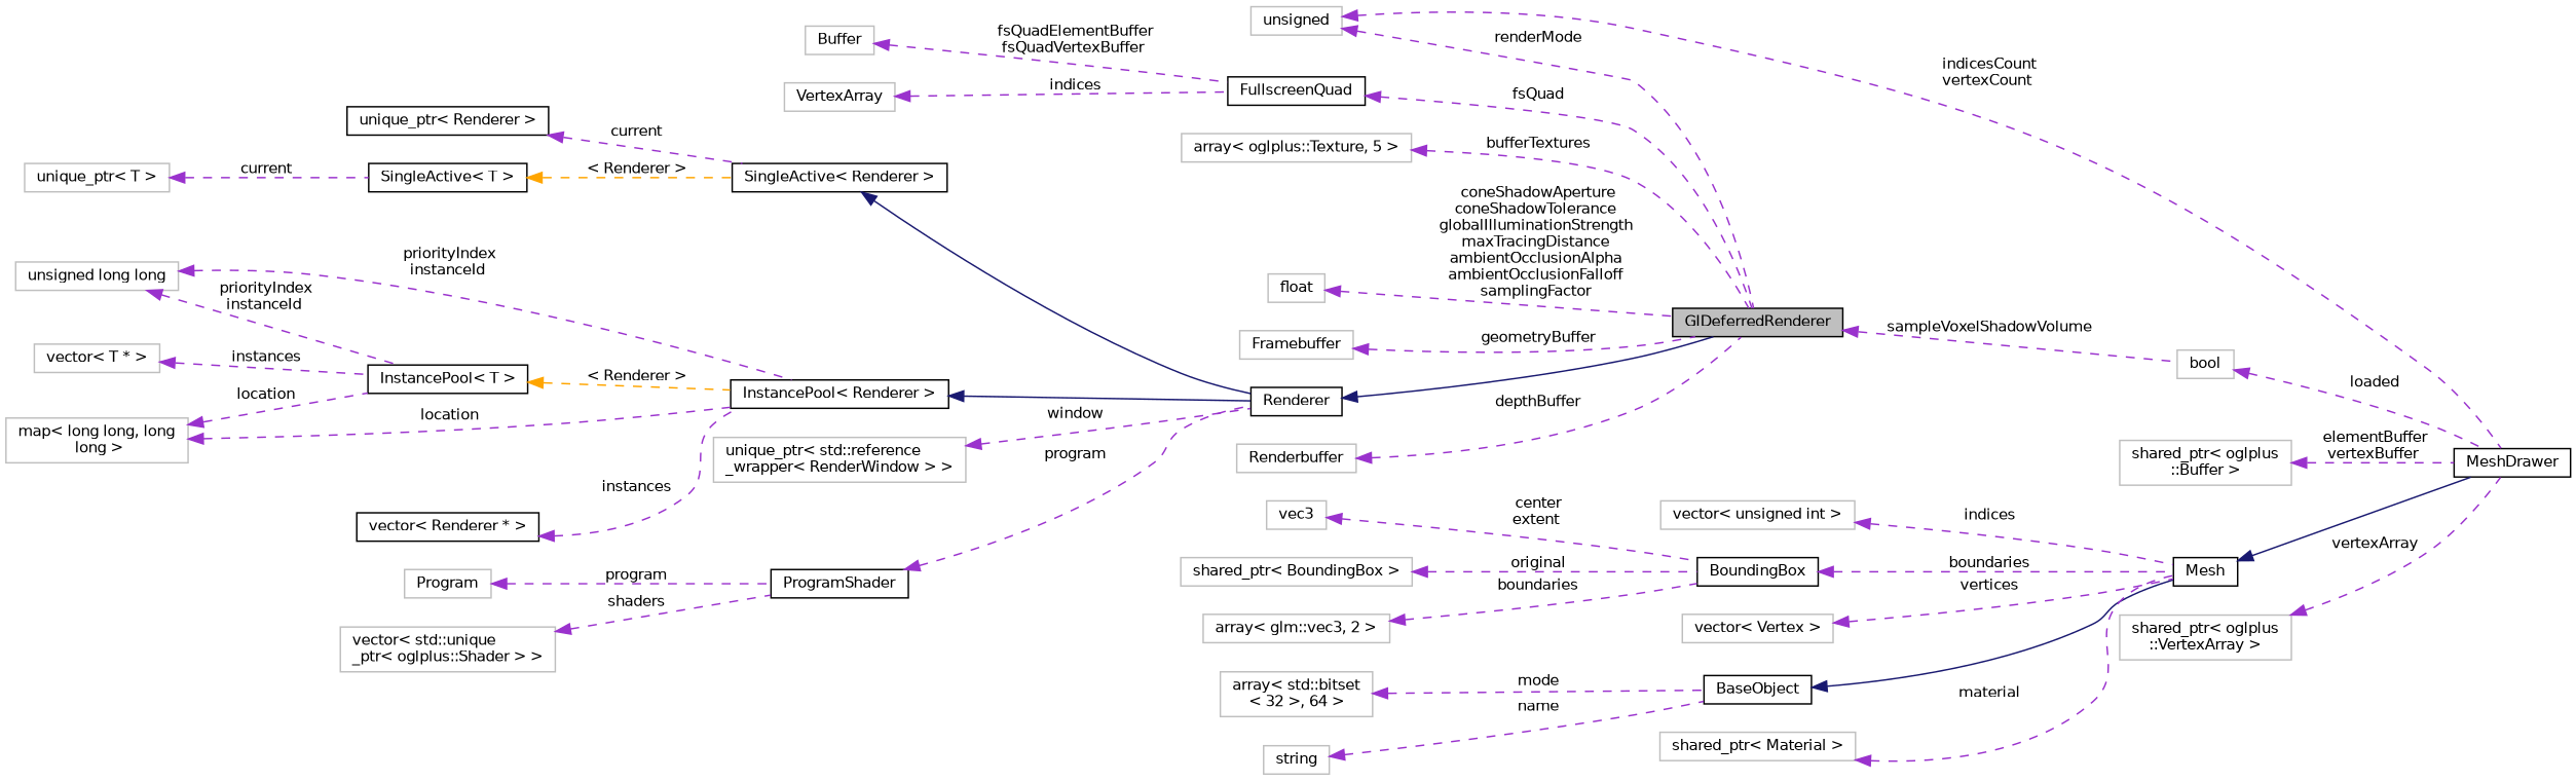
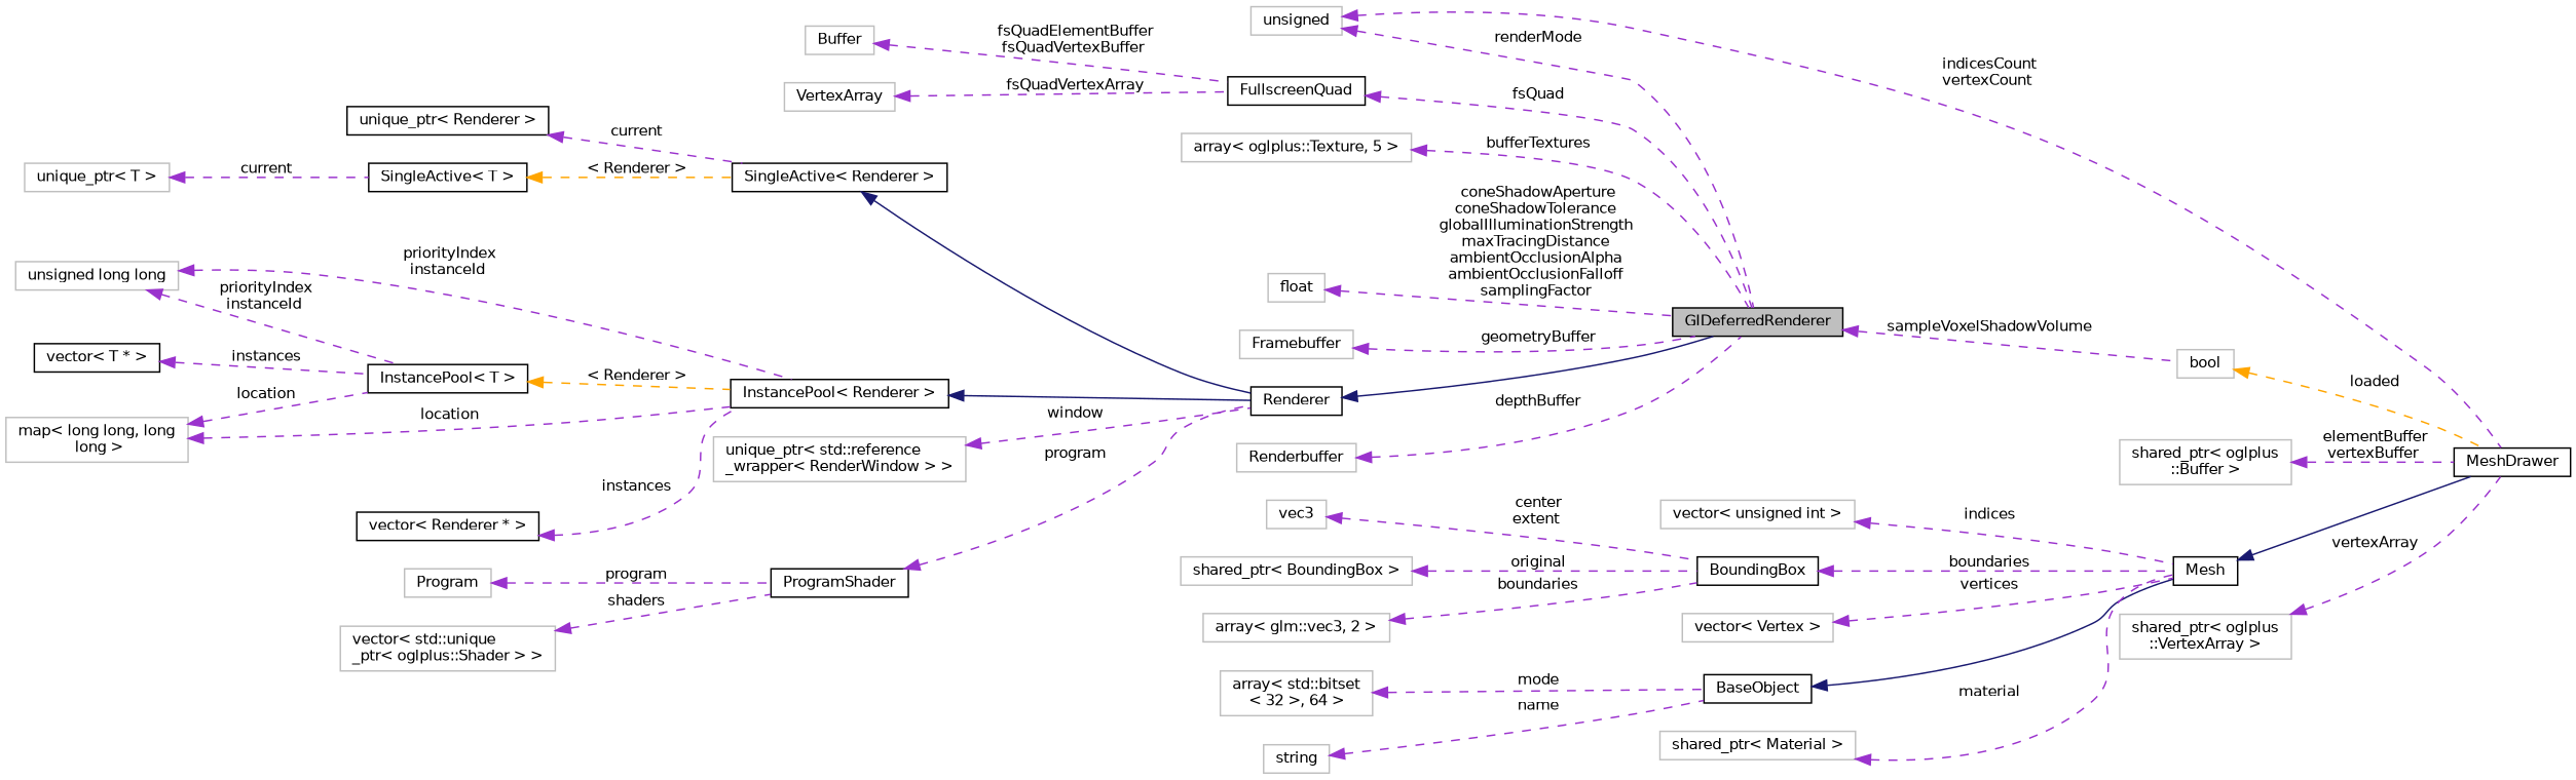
  digraph {
    rankdir=LR
    node [color=grey75 fillcolor=white fontname=Helvetica fontsize=10 shape=record style=filled]
    edge [color=darkorchid3 dir=back fontname=Helvetica fontsize=10 labelfontname=Helvetica labelfontsize=10 style=dashed]
    n1 [color=black fillcolor=grey75 fontcolor=black height=0.2 label=GIDeferredRenderer width=0.4]
    n2 [height=0.2 label=bool width=0.4]
    n3 [color=black height=0.2 label=Renderer width=0.4]
    n4 [color=black height=0.2 label="SingleActive\< Renderer \>" width=0.4]
    n5 [color=black height=0.2 label="unique_ptr\< Renderer \>" width=0.4]
    n6 [color=black height=0.2 label="SingleActive\< T \>" width=0.4]
    n7 [height=0.2 label="unique_ptr\< T \>" width=0.4]
    n8 [color=black height=0.2 label="InstancePool\< Renderer \>" width=0.4]
    n9 [height=0.2 label="unsigned long long" width=0.4]
    n10 [color=black height=0.2 label="InstancePool\< T \>" width=0.4]
    n11 [height=0.2 label="map\< long long, long\l long \>" width=0.4]
    n12 [color=black height=0.2 label="vector\< Renderer * \>" width=0.4]
-   n13 [height=0.2 label="vector\< T * \>" width=0.4]
+   n13 [color=black height=0.2 label="vector\< T * \>" width=0.4]
    n14 [height=0.2 label="unique_ptr\< std::reference\l_wrapper\< RenderWindow \> \>" width=0.4]
    n15 [color=black height=0.2 label=ProgramShader width=0.4]
    n16 [height=0.2 label=Program width=0.4]
    n17 [height=0.2 label="vector\< std::unique\l_ptr\< oglplus::Shader \> \>" width=0.4]
    n18 [height=0.2 label=Renderbuffer width=0.4]
    n19 [color=black height=0.2 label=FullscreenQuad width=0.4]
    n20 [color=black height=0.2 label=MeshDrawer width=0.4]
    n21 [color=black height=0.2 label=Mesh width=0.4]
    n22 [color=black height=0.2 label=BaseObject width=0.4]
    n23 [height=0.2 label="array\< std::bitset\l\< 32 \>, 64 \>" width=0.4]
    n24 [height=0.2 label=string width=0.4]
    n25 [height=0.2 label="vector\< Vertex \>" width=0.4]
    n26 [color=black height=0.2 label=BoundingBox width=0.4]
    n27 [height=0.2 label="shared_ptr\< BoundingBox \>" width=0.4]
    n28 [height=0.2 label="array\< glm::vec3, 2 \>" width=0.4]
    n29 [height=0.2 label=vec3 width=0.4]
    n30 [height=0.2 label="shared_ptr\< Material \>" width=0.4]
    n31 [height=0.2 label="vector\< unsigned int \>" width=0.4]
    n32 [height=0.2 label="shared_ptr\< oglplus\l::Buffer \>" width=0.4]
    n33 [height=0.2 label=unsigned width=0.4]
    n34 [height=0.2 label="shared_ptr\< oglplus\l::VertexArray \>" width=0.4]
    n35 [height=0.2 label=Buffer width=0.4]
    n36 [height=0.2 label=VertexArray width=0.4]
    n37 [height=0.2 label=float width=0.4]
    n38 [height=0.2 label=Framebuffer width=0.4]
    n39 [height=0.2 label="array\< oglplus::Texture, 5 \>" width=0.4]
    n1 -> n2 [label=" sampleVoxelShadowVolume"]
-   n2 -> n20 [label=" loaded"]
+   n2 -> n20 [color=orange label=" loaded"]
    n3 -> n1 [color=midnightblue style=solid]
    n4 -> n3 [color=midnightblue style=solid]
    n5 -> n4 [label=" current"]
    n6 -> n4 [color=orange label=" \< Renderer \>"]
    n7 -> n6 [label=" current"]
    n8 -> n3 [color=midnightblue style=solid]
    n9 -> n8 [label=" priorityIndex\ninstanceId"]
    n9 -> n10 [label=" priorityIndex\ninstanceId"]
    n10 -> n8 [color=orange label=" \< Renderer \>"]
    n11 -> n8 [label=" location"]
    n11 -> n10 [label=" location"]
    n12 -> n8 [label=" instances"]
    n13 -> n10 [label=" instances"]
    n14 -> n3 [label=" window"]
    n15 -> n3 [label=" program"]
    n16 -> n15 [label=" program"]
    n17 -> n15 [label=" shaders"]
    n18 -> n1 [label=" depthBuffer"]
    n19 -> n1 [label=" fsQuad"]
    n21 -> n20 [color=midnightblue style=solid]
    n22 -> n21 [color=midnightblue style=solid]
    n23 -> n22 [label=" mode"]
    n24 -> n22 [label=" name"]
    n25 -> n21 [label=" vertices"]
    n26 -> n21 [label=" boundaries"]
    n27 -> n26 [label=" original"]
    n28 -> n26 [label=" boundaries"]
    n29 -> n26 [label=" center\nextent"]
    n30 -> n21 [label=" material"]
    n31 -> n21 [label=" indices"]
    n32 -> n20 [label=" elementBuffer\nvertexBuffer"]
    n33 -> n1 [label=" renderMode"]
    n33 -> n20 [label=" indicesCount\nvertexCount"]
    n34 -> n20 [label=" vertexArray"]
    n35 -> n19 [label=" fsQuadElementBuffer\nfsQuadVertexBuffer"]
-   n36 -> n19 [label=" indices"]
+   n36 -> n19 [label=" fsQuadVertexArray"]
    n37 -> n1 [label=" coneShadowAperture\nconeShadowTolerance\nglobalIlluminationStrength\nmaxTracingDistance\nambientOcclusionAlpha\nambientOcclusionFalloff\nsamplingFactor"]
    n38 -> n1 [label=" geometryBuffer"]
    n39 -> n1 [label=" bufferTextures"]
  }
